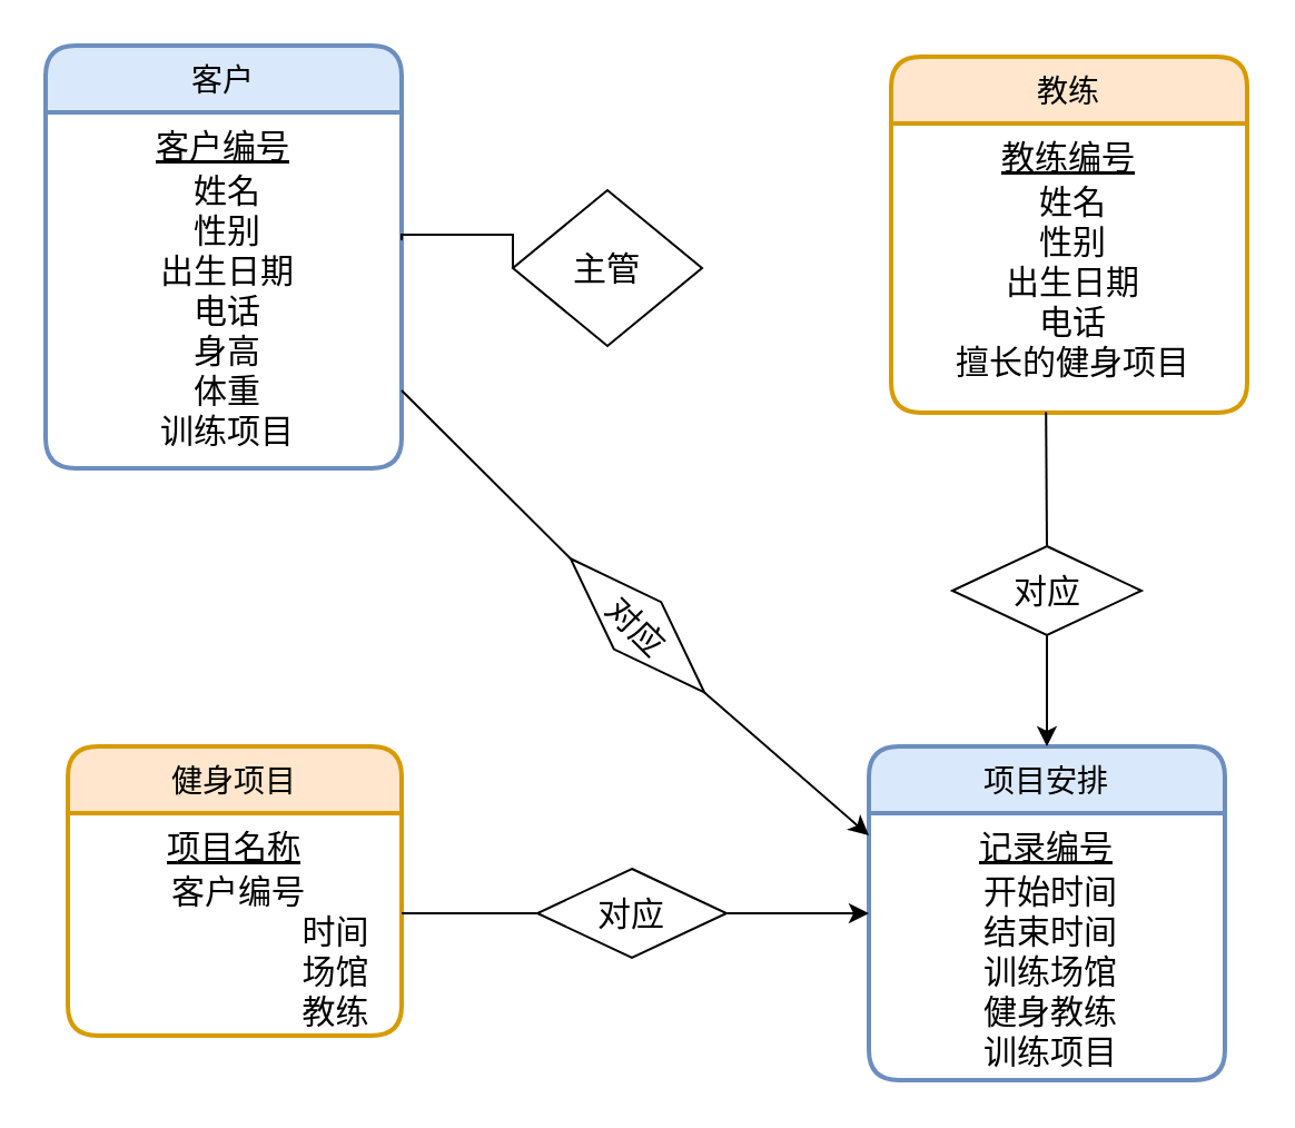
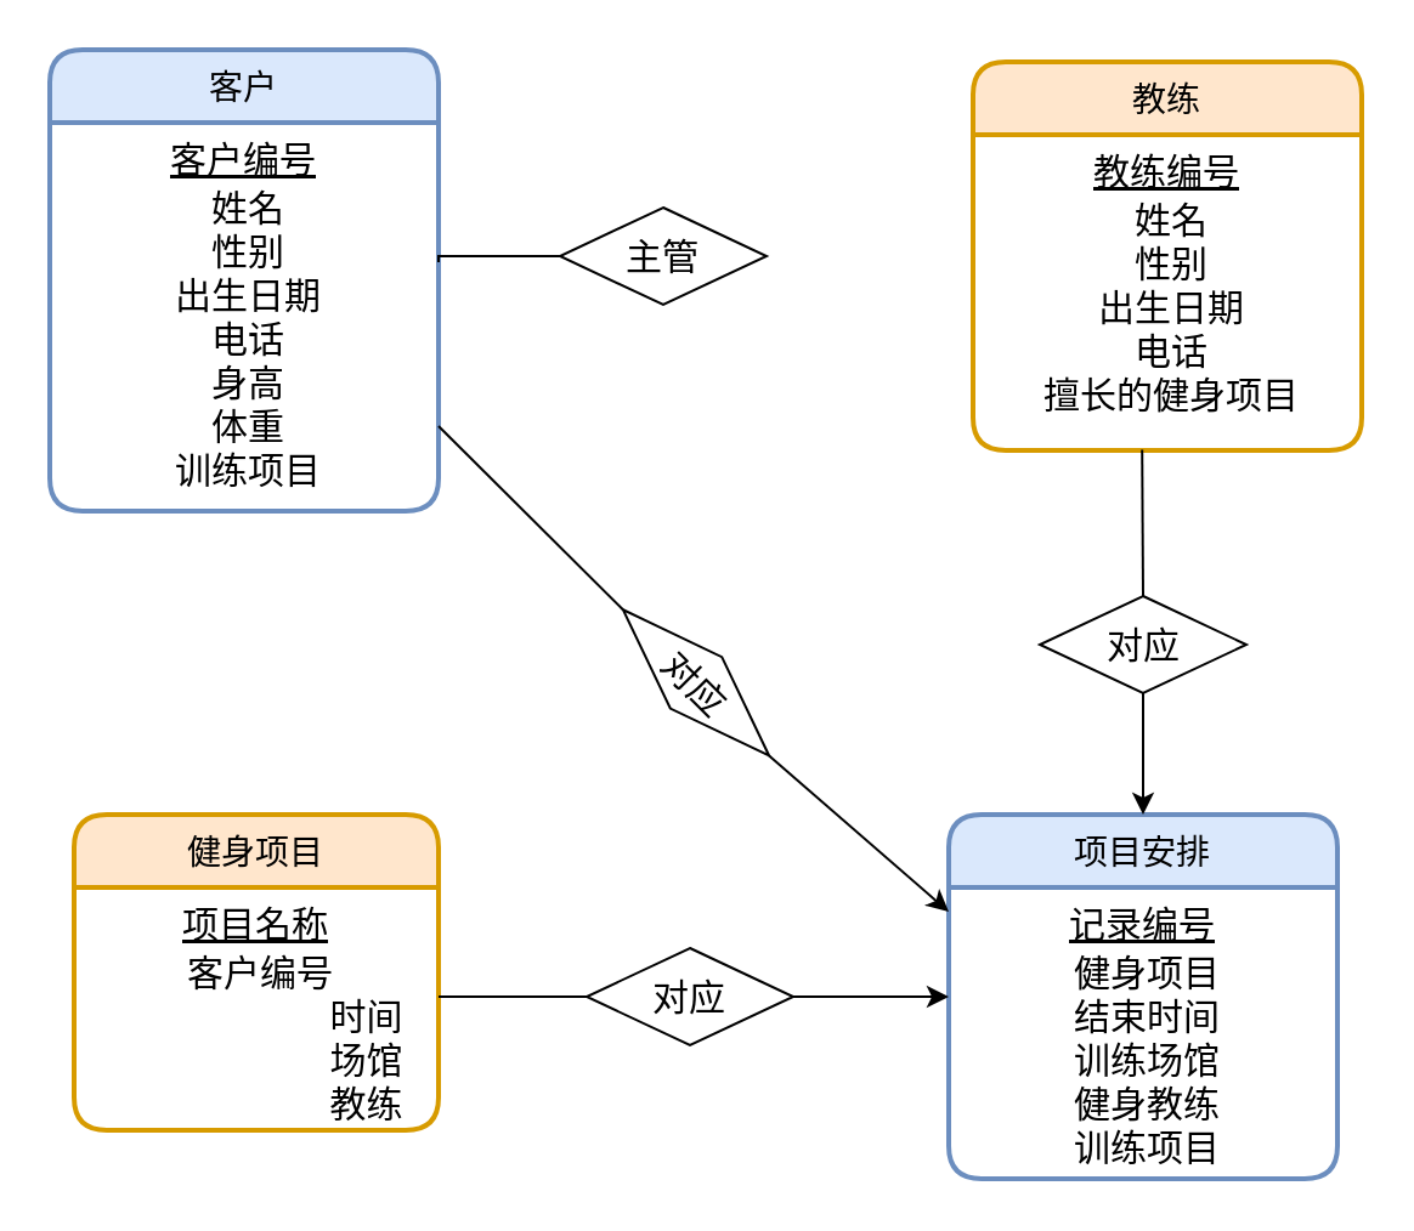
  <mxCell id="0" />
  <mxCell id="1" parent="0" />
  <mxCell id="2" value="健身项目" style="swimlane;childLayout=stackLayout;horizontal=1;startSize=30;horizontalStack=0;rounded=1;fontSize=14;fontStyle=0;strokeWidth=2;resizeParent=0;resizeLast=1;shadow=0;dashed=0;align=center;fillColor=#ffe6cc;strokeColor=#d79b00;" vertex="1" parent="1"><mxGeometry x="30" y="335" width="150" height="130" as="geometry" /></mxCell>
  <mxCell id="3" value="项目名称" style="text;strokeColor=none;fillColor=none;spacingLeft=4;spacingRight=4;overflow=hidden;rotatable=0;points=[[0,0.5],[1,0.5]];portConstraint=eastwest;fontSize=15;align=center;fontStyle=4;verticalAlign=top;" vertex="1" parent="2"><mxGeometry y="30" width="150" height="20" as="geometry" /></mxCell>
  <mxCell id="4" value="客户编号&#10;                     时间&#10;                     场馆&#10;                     教练" style="align=center;strokeColor=none;fillColor=none;spacingLeft=4;fontSize=15;verticalAlign=top;resizable=0;rotatable=0;part=1;" vertex="1" parent="2"><mxGeometry y="50" width="150" height="80" as="geometry" /></mxCell>
  <mxCell id="5" value="客户" style="swimlane;childLayout=stackLayout;horizontal=1;startSize=30;horizontalStack=0;rounded=1;fontSize=14;fontStyle=0;strokeWidth=2;resizeParent=0;resizeLast=1;shadow=0;dashed=0;align=center;fillColor=#dae8fc;strokeColor=#6c8ebf;" vertex="1" parent="1"><mxGeometry x="20" y="20" width="160" height="190" as="geometry" /></mxCell>
  <mxCell id="6" value="客户编号" style="text;strokeColor=none;fillColor=none;spacingLeft=4;spacingRight=4;overflow=hidden;rotatable=0;points=[[0,0.5],[1,0.5]];portConstraint=eastwest;fontSize=15;align=center;fontStyle=4;verticalAlign=top;" vertex="1" parent="5"><mxGeometry y="30" width="160" height="20" as="geometry" /></mxCell>
  <mxCell id="7" value="姓名&#10;性别&#10;出生日期&#10;电话&#10;身高&#10;体重&#10;训练项目" style="align=center;strokeColor=none;fillColor=none;spacingLeft=4;fontSize=15;verticalAlign=top;resizable=0;rotatable=0;part=1;" vertex="1" parent="5"><mxGeometry y="50" width="160" height="140" as="geometry" /></mxCell>
  <mxCell id="8" value="教练" style="swimlane;childLayout=stackLayout;horizontal=1;startSize=30;horizontalStack=0;rounded=1;fontSize=14;fontStyle=0;strokeWidth=2;resizeParent=0;resizeLast=1;shadow=0;dashed=0;align=center;fillColor=#ffe6cc;strokeColor=#d79b00;" vertex="1" parent="1"><mxGeometry x="400" y="25" width="160" height="160" as="geometry" /></mxCell>
  <mxCell id="9" value="教练编号" style="text;strokeColor=none;fillColor=none;spacingLeft=4;spacingRight=4;overflow=hidden;rotatable=0;points=[[0,0.5],[1,0.5]];portConstraint=eastwest;fontSize=15;align=center;fontStyle=4;verticalAlign=top;" vertex="1" parent="8"><mxGeometry y="30" width="160" height="20" as="geometry" /></mxCell>
  <mxCell id="10" value="姓名&#10;性别&#10;出生日期&#10;电话&#10;擅长的健身项目" style="align=center;strokeColor=none;fillColor=none;spacingLeft=4;fontSize=15;verticalAlign=top;resizable=0;rotatable=0;part=1;" vertex="1" parent="8"><mxGeometry y="50" width="160" height="110" as="geometry" /></mxCell>
  <mxCell id="11" value="项目安排" style="swimlane;childLayout=stackLayout;horizontal=1;startSize=30;horizontalStack=0;rounded=1;fontSize=14;fontStyle=0;strokeWidth=2;resizeParent=0;resizeLast=1;shadow=0;dashed=0;align=center;fillColor=#dae8fc;strokeColor=#6c8ebf;" vertex="1" parent="1"><mxGeometry x="390" y="335" width="160" height="150" as="geometry" /></mxCell>
  <mxCell id="12" value="记录编号" style="text;strokeColor=none;fillColor=none;spacingLeft=4;spacingRight=4;overflow=hidden;rotatable=0;points=[[0,0.5],[1,0.5]];portConstraint=eastwest;fontSize=15;align=center;fontStyle=4;verticalAlign=top;" vertex="1" parent="11"><mxGeometry y="30" width="160" height="20" as="geometry" /></mxCell>
- <mxCell id="13" value="开始时间&#10;结束时间&#10;训练场馆&#10;健身教练&#10;训练项目" style="align=center;strokeColor=none;fillColor=none;spacingLeft=4;fontSize=15;verticalAlign=top;resizable=0;rotatable=0;part=1;" vertex="1" parent="11"><mxGeometry y="50" width="160" height="100" as="geometry" /></mxCell>
+ <mxCell id="13" value="健身项目&#10;结束时间&#10;训练场馆&#10;健身教练&#10;训练项目" style="align=center;strokeColor=none;fillColor=none;spacingLeft=4;fontSize=15;verticalAlign=top;resizable=0;rotatable=0;part=1;" vertex="1" parent="11"><mxGeometry y="50" width="160" height="100" as="geometry" /></mxCell>
  <mxCell id="14" style="edgeStyle=orthogonalEdgeStyle;rounded=0;orthogonalLoop=1;jettySize=auto;html=1;exitX=0;exitY=0.5;exitDx=0;exitDy=0;entryX=1;entryY=0.25;entryDx=0;entryDy=0;fontSize=15;endArrow=none;endFill=0;" edge="1" parent="1" source="15"><mxGeometry relative="1" as="geometry"><Array as="points"><mxPoint x="180" y="105" /></Array><mxPoint x="180" y="107.5" as="targetPoint" /></mxGeometry></mxCell>
- <mxCell id="15" value="主管" style="shape=rhombus;perimeter=rhombusPerimeter;whiteSpace=wrap;html=1;align=center;fontSize=15;" vertex="1" parent="1"><mxGeometry x="230" y="85" width="85" height="70" as="geometry" /></mxCell>
+ <mxCell id="15" value="主管" style="shape=rhombus;perimeter=rhombusPerimeter;whiteSpace=wrap;html=1;align=center;fontSize=15;" vertex="1" parent="1"><mxGeometry x="230" y="85" width="85" height="40" as="geometry" /></mxCell>
  <mxCell id="16" style="edgeStyle=orthogonalEdgeStyle;rounded=0;orthogonalLoop=1;jettySize=auto;html=1;exitX=1;exitY=0.5;exitDx=0;exitDy=0;entryX=0;entryY=0.25;entryDx=0;entryDy=0;" edge="1" parent="1" source="18" target="13"><mxGeometry relative="1" as="geometry" /></mxCell>
  <mxCell id="17" style="edgeStyle=orthogonalEdgeStyle;rounded=0;orthogonalLoop=1;jettySize=auto;html=1;exitX=0;exitY=0.5;exitDx=0;exitDy=0;endArrow=none;endFill=0;" edge="1" parent="1" source="18" target="4"><mxGeometry relative="1" as="geometry"><Array as="points"><mxPoint x="200" y="410" /><mxPoint x="200" y="410" /></Array></mxGeometry></mxCell>
  <mxCell id="18" value="对应" style="shape=rhombus;perimeter=rhombusPerimeter;whiteSpace=wrap;html=1;align=center;fontSize=15;" vertex="1" parent="1"><mxGeometry x="241" y="390" width="85" height="40" as="geometry" /></mxCell>
  <mxCell id="19" style="edgeStyle=none;rounded=0;orthogonalLoop=1;jettySize=auto;html=1;exitX=0;exitY=0.5;exitDx=0;exitDy=0;entryX=1;entryY=0.75;entryDx=0;entryDy=0;endArrow=none;endFill=0;" edge="1" parent="1" source="20" target="7"><mxGeometry relative="1" as="geometry" /></mxCell>
  <mxCell id="20" value="对应" style="shape=rhombus;perimeter=rhombusPerimeter;whiteSpace=wrap;html=1;align=center;fontSize=15;rotation=45;" vertex="1" parent="1"><mxGeometry x="243.5" y="265.67" width="85" height="30" as="geometry" /></mxCell>
  <mxCell id="21" style="rounded=0;orthogonalLoop=1;jettySize=auto;html=1;exitX=0;exitY=0.5;exitDx=0;exitDy=0;entryX=1;entryY=0.5;entryDx=0;entryDy=0;endArrow=none;endFill=0;startArrow=classic;startFill=1;" edge="1" parent="1" source="12" target="20"><mxGeometry relative="1" as="geometry" /></mxCell>
  <mxCell id="22" style="edgeStyle=none;rounded=0;orthogonalLoop=1;jettySize=auto;html=1;entryX=0.5;entryY=0;entryDx=0;entryDy=0;endArrow=classic;endFill=1;" edge="1" parent="1" source="24" target="11"><mxGeometry relative="1" as="geometry" /></mxCell>
  <mxCell id="23" style="edgeStyle=none;rounded=0;orthogonalLoop=1;jettySize=auto;html=1;exitX=0.5;exitY=0;exitDx=0;exitDy=0;entryX=0.435;entryY=0.998;entryDx=0;entryDy=0;entryPerimeter=0;endArrow=none;endFill=0;" edge="1" parent="1" source="24" target="10"><mxGeometry relative="1" as="geometry" /></mxCell>
  <mxCell id="24" value="对应" style="shape=rhombus;perimeter=rhombusPerimeter;whiteSpace=wrap;html=1;align=center;fontSize=15;" vertex="1" parent="1"><mxGeometry x="427.5" y="245" width="85" height="40" as="geometry" /></mxCell>
